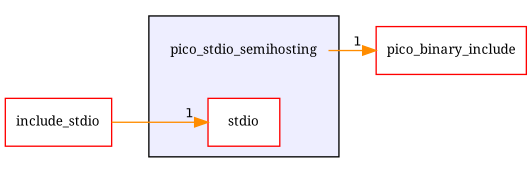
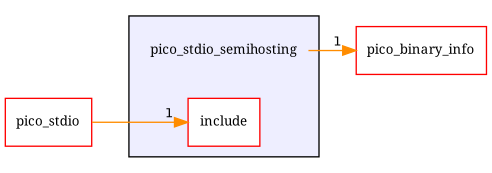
  digraph {
    compound=true
    fontname="Noto Serif"
    rankdir=LR
    node [fontname="Noto Serif" fontsize=10 shape=box color=red fillcolor=white style=filled]
    edge [color=darkorange fontname="Noto Serif" headlabel=1 labeldistance=1.5 labelfontname=Helvetica labelfontsize=10]
    n1 [label=pico_stdio_semihosting shape=plaintext color="" fillcolor="" style=""]
-   n2 [label=stdio]
-   n3 [label=pico_binary_include]
-   n4 [label=include_stdio]
+   n2 [label=include]
+   n3 [label=pico_binary_info]
+   n4 [label=pico_stdio]
    subgraph cluster_1 {
      bgcolor="#eeeeff"
      pencolor=black
      n1
      n2
    }
    n1 -> n3
    n4 -> n2
  }
